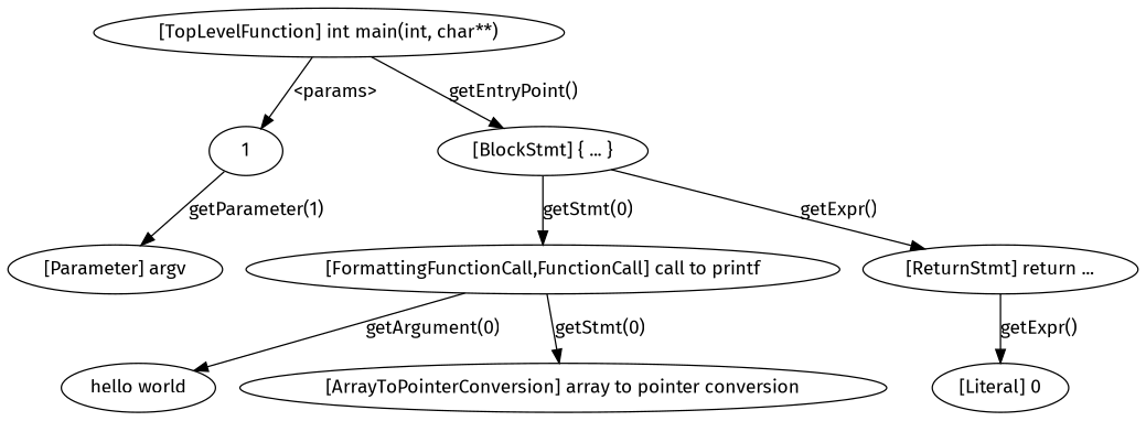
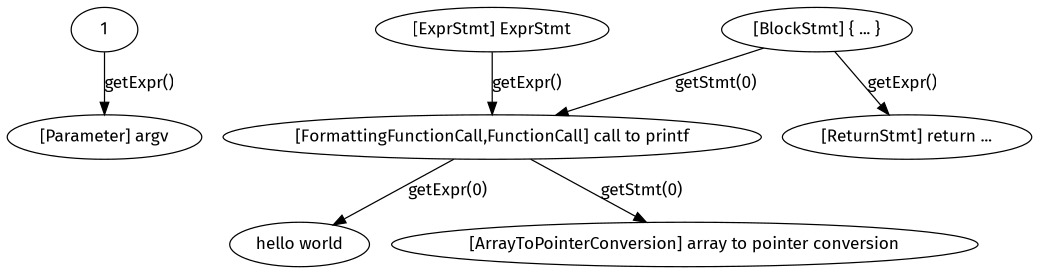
  digraph {
    compound=true
    fontname="Fira Sans"
    node [fontname="Fira Sans"]
    edge [fontname="Fira Sans"]
    n1 [label=1]
    n2 [label="[Parameter] argv"]
+   n3 [label="[ExprStmt] ExprStmt"]
    n4 [label="[FormattingFunctionCall,FunctionCall] call to printf"]
    n5 [label="hello world\n"]
    n6 [label="[ArrayToPointerConversion] array to pointer conversion"]
    n7 [label="[ReturnStmt] return ..."]
-   n8 [label="[Literal] 0"]
    n9 [label="[BlockStmt] { ... }"]
-   n10 [label="[TopLevelFunction] int main(int, char**)"]
-   n1 -> n2 [label="getParameter(1)"]
-   n4 -> n5 [label="getArgument(0)"]
+   n1 -> n2 [label="getExpr()"]
+   n3 -> n4 [label="getExpr()"]
+   n4 -> n5 [label="getExpr(0)"]
    n4 -> n6 [label="getStmt(0)"]
-   n7 -> n8 [label="getExpr()"]
    n9 -> n4 [label="getStmt(0)"]
    n9 -> n7 [label="getExpr()"]
-   n10 -> n1 [label="<params>"]
-   n10 -> n9 [label="getEntryPoint()"]
  }
